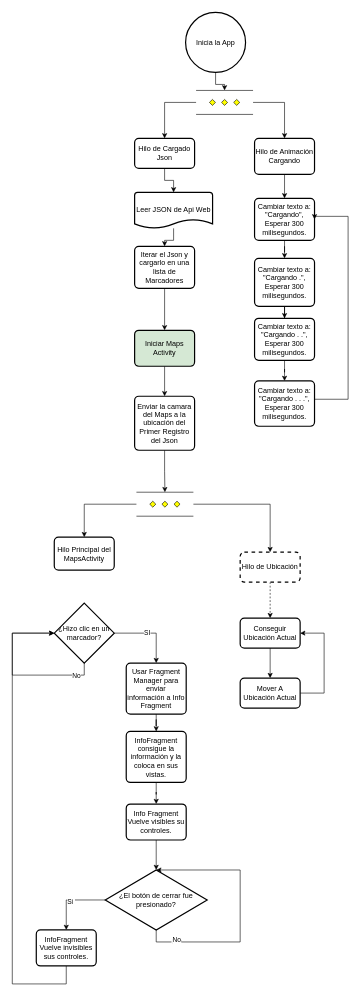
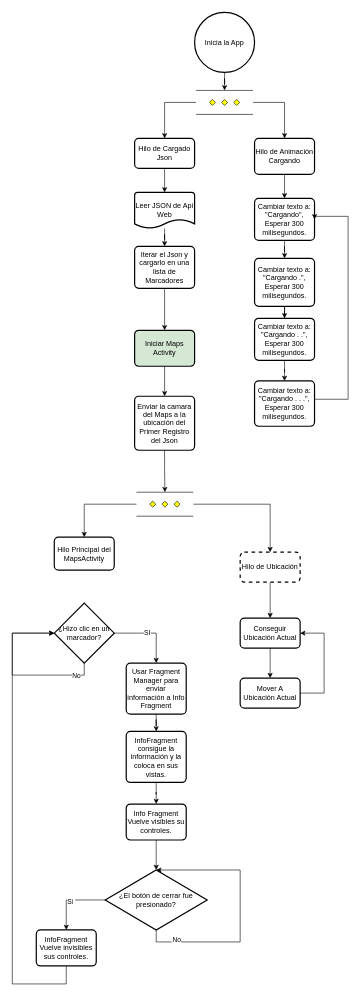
  <mxCell id="0" />
  <mxCell id="1" parent="0" />
  <mxCell id="2" style="edgeStyle=orthogonalEdgeStyle;rounded=0;orthogonalLoop=1;jettySize=auto;html=1;entryX=0.5;entryY=0;entryDx=0;entryDy=0;entryPerimeter=0;" edge="1" parent="1" source="3" target="22"><mxGeometry relative="1" as="geometry" /></mxCell>
- <mxCell id="3" value="Inicia la App" style="strokeWidth=2;html=1;shape=mxgraph.flowchart.start_2;whiteSpace=wrap;" vertex="1" parent="1"><mxGeometry x="309" y="20" width="100" height="100" as="geometry" /></mxCell>
+ <mxCell id="3" value="Inicia la App" style="strokeWidth=2;html=1;shape=mxgraph.flowchart.start_2;whiteSpace=wrap;" vertex="1" parent="1"><mxGeometry x="324" y="20" width="100" height="100" as="geometry" /></mxCell>
  <mxCell id="4" style="edgeStyle=orthogonalEdgeStyle;rounded=0;orthogonalLoop=1;jettySize=auto;html=1;" edge="1" parent="1" source="5" target="9"><mxGeometry relative="1" as="geometry" /></mxCell>
  <mxCell id="5" value="Hilo de Cargado&lt;br&gt;Json" style="rounded=1;whiteSpace=wrap;html=1;absoluteArcSize=1;arcSize=14;strokeWidth=2;" vertex="1" parent="1"><mxGeometry x="224" y="230" width="100" height="50" as="geometry" /></mxCell>
  <mxCell id="6" style="edgeStyle=orthogonalEdgeStyle;rounded=0;orthogonalLoop=1;jettySize=auto;html=1;entryX=0.5;entryY=0;entryDx=0;entryDy=0;" edge="1" parent="1" source="7" target="13"><mxGeometry relative="1" as="geometry" /></mxCell>
  <mxCell id="7" value="Hilo de Animación Cargando" style="rounded=1;whiteSpace=wrap;html=1;absoluteArcSize=1;arcSize=14;strokeWidth=2;" vertex="1" parent="1"><mxGeometry x="424" y="230" width="100" height="60" as="geometry" /></mxCell>
  <mxCell id="8" style="edgeStyle=orthogonalEdgeStyle;rounded=0;orthogonalLoop=1;jettySize=auto;html=1;entryX=0.5;entryY=0;entryDx=0;entryDy=0;" edge="1" parent="1" source="9" target="11"><mxGeometry relative="1" as="geometry" /></mxCell>
- <mxCell id="9" value="Leer JSON de Api Web" style="strokeWidth=2;html=1;shape=mxgraph.flowchart.document2;whiteSpace=wrap;size=0.25;" vertex="1" parent="1"><mxGeometry x="224" y="320" width="130" height="60" as="geometry" /></mxCell>
+ <mxCell id="9" value="Leer JSON de Api Web" style="strokeWidth=2;html=1;shape=mxgraph.flowchart.document2;whiteSpace=wrap;size=0.25;" vertex="1" parent="1"><mxGeometry x="224" y="320" width="100" height="60" as="geometry" /></mxCell>
  <mxCell id="10" style="edgeStyle=orthogonalEdgeStyle;rounded=0;orthogonalLoop=1;jettySize=auto;html=1;entryX=0.5;entryY=0;entryDx=0;entryDy=0;" edge="1" parent="1" source="11" target="24"><mxGeometry relative="1" as="geometry" /></mxCell>
  <mxCell id="11" value="Iterar el Json y cargarlo en una lista de Marcadores" style="rounded=1;whiteSpace=wrap;html=1;absoluteArcSize=1;arcSize=14;strokeWidth=2;" vertex="1" parent="1"><mxGeometry x="224" y="410" width="100" height="70" as="geometry" /></mxCell>
  <mxCell id="12" style="edgeStyle=orthogonalEdgeStyle;rounded=0;orthogonalLoop=1;jettySize=auto;html=1;" edge="1" parent="1" source="13" target="15"><mxGeometry relative="1" as="geometry" /></mxCell>
  <mxCell id="13" value="Cambiar texto a:&lt;br&gt;&quot;Cargando&quot;, Esperar 300 milisegundos." style="rounded=1;whiteSpace=wrap;html=1;absoluteArcSize=1;arcSize=14;strokeWidth=2;" vertex="1" parent="1"><mxGeometry x="424" y="330" width="100" height="70" as="geometry" /></mxCell>
  <mxCell id="14" style="edgeStyle=orthogonalEdgeStyle;rounded=0;orthogonalLoop=1;jettySize=auto;html=1;" edge="1" parent="1" source="15" target="17"><mxGeometry relative="1" as="geometry" /></mxCell>
  <mxCell id="15" value="Cambiar texto a:&lt;br&gt;&quot;Cargando .&quot;, Esperar 300 milisegundos." style="rounded=1;whiteSpace=wrap;html=1;absoluteArcSize=1;arcSize=14;strokeWidth=2;" vertex="1" parent="1"><mxGeometry x="424" y="430" width="100" height="80" as="geometry" /></mxCell>
  <mxCell id="16" style="edgeStyle=orthogonalEdgeStyle;rounded=0;orthogonalLoop=1;jettySize=auto;html=1;" edge="1" parent="1" source="17" target="19"><mxGeometry relative="1" as="geometry" /></mxCell>
  <mxCell id="17" value="Cambiar texto a:&lt;br&gt;&quot;Cargando . .&quot;, Esperar 300 milisegundos." style="rounded=1;whiteSpace=wrap;html=1;absoluteArcSize=1;arcSize=14;strokeWidth=2;" vertex="1" parent="1"><mxGeometry x="424" y="530" width="100" height="70" as="geometry" /></mxCell>
  <mxCell id="18" style="edgeStyle=orthogonalEdgeStyle;rounded=0;orthogonalLoop=1;jettySize=auto;html=1;entryX=1;entryY=0.5;entryDx=0;entryDy=0;" edge="1" parent="1" source="19" target="13"><mxGeometry relative="1" as="geometry"><Array as="points"><mxPoint x="580" y="665" /><mxPoint x="580" y="360" /></Array></mxGeometry></mxCell>
  <mxCell id="19" value="Cambiar texto a:&lt;br&gt;&quot;Cargando . . .&quot;, Esperar 300 milisegundos." style="rounded=1;whiteSpace=wrap;html=1;absoluteArcSize=1;arcSize=14;strokeWidth=2;" vertex="1" parent="1"><mxGeometry x="424" y="634.5" width="100" height="75.5" as="geometry" /></mxCell>
  <mxCell id="20" style="edgeStyle=orthogonalEdgeStyle;rounded=0;orthogonalLoop=1;jettySize=auto;html=1;entryX=0.5;entryY=0;entryDx=0;entryDy=0;" edge="1" parent="1" source="22" target="5"><mxGeometry relative="1" as="geometry" /></mxCell>
  <mxCell id="21" style="edgeStyle=orthogonalEdgeStyle;rounded=0;orthogonalLoop=1;jettySize=auto;html=1;" edge="1" parent="1" source="22" target="7"><mxGeometry relative="1" as="geometry" /></mxCell>
  <mxCell id="22" value="" style="verticalLabelPosition=bottom;verticalAlign=top;html=1;shape=mxgraph.flowchart.parallel_mode;pointerEvents=1" vertex="1" parent="1"><mxGeometry x="326.5" y="150" width="95" height="40" as="geometry" /></mxCell>
  <mxCell id="23" style="edgeStyle=orthogonalEdgeStyle;rounded=0;orthogonalLoop=1;jettySize=auto;html=1;" edge="1" parent="1" source="24" target="26"><mxGeometry relative="1" as="geometry" /></mxCell>
  <mxCell id="24" value="Iniciar Maps Activity" style="rounded=1;whiteSpace=wrap;html=1;absoluteArcSize=1;arcSize=14;strokeWidth=2;fillColor=#d5e8d4;" vertex="1" parent="1"><mxGeometry x="224" y="550" width="100" height="60" as="geometry" /></mxCell>
  <mxCell id="25" style="edgeStyle=orthogonalEdgeStyle;rounded=0;orthogonalLoop=1;jettySize=auto;html=1;entryX=0.5;entryY=0;entryDx=0;entryDy=0;entryPerimeter=0;" edge="1" parent="1" source="26" target="29"><mxGeometry relative="1" as="geometry" /></mxCell>
  <mxCell id="26" value="Enviar la camara del Maps a la ubicación del Primer Registro del Json" style="rounded=1;whiteSpace=wrap;html=1;absoluteArcSize=1;arcSize=14;strokeWidth=2;" vertex="1" parent="1"><mxGeometry x="224" y="660" width="100" height="90" as="geometry" /></mxCell>
  <mxCell id="27" style="edgeStyle=orthogonalEdgeStyle;rounded=0;orthogonalLoop=1;jettySize=auto;html=1;" edge="1" parent="1" source="29" target="31"><mxGeometry relative="1" as="geometry"><Array as="points"><mxPoint x="450" y="840" /><mxPoint x="450" y="945" /></Array></mxGeometry></mxCell>
  <mxCell id="28" style="edgeStyle=orthogonalEdgeStyle;rounded=0;orthogonalLoop=1;jettySize=auto;html=1;entryX=0.5;entryY=0;entryDx=0;entryDy=0;" edge="1" parent="1" source="29" target="36"><mxGeometry relative="1" as="geometry" /></mxCell>
  <mxCell id="29" value="" style="verticalLabelPosition=bottom;verticalAlign=top;html=1;shape=mxgraph.flowchart.parallel_mode;pointerEvents=1" vertex="1" parent="1"><mxGeometry x="227" y="820" width="95" height="40" as="geometry" /></mxCell>
- <mxCell id="30" style="edgeStyle=orthogonalEdgeStyle;rounded=0;orthogonalLoop=1;jettySize=auto;html=1;entryX=0.5;entryY=0;entryDx=0;entryDy=0;dashed=1;" edge="1" parent="1" source="31" target="33"><mxGeometry relative="1" as="geometry" /></mxCell>
+ <mxCell id="30" style="edgeStyle=orthogonalEdgeStyle;rounded=0;orthogonalLoop=1;jettySize=auto;html=1;entryX=0.5;entryY=0;entryDx=0;entryDy=0;" edge="1" parent="1" source="31" target="33"><mxGeometry relative="1" as="geometry" /></mxCell>
  <mxCell id="31" value="Hilo de Ubicación" style="rounded=1;whiteSpace=wrap;html=1;absoluteArcSize=1;arcSize=14;strokeWidth=2;dashed=1;" vertex="1" parent="1"><mxGeometry x="400" y="920" width="100" height="50" as="geometry" /></mxCell>
  <mxCell id="32" style="edgeStyle=orthogonalEdgeStyle;rounded=0;orthogonalLoop=1;jettySize=auto;html=1;" edge="1" parent="1" source="33" target="35"><mxGeometry relative="1" as="geometry" /></mxCell>
  <mxCell id="33" value="Conseguir Ubicación Actual" style="rounded=1;whiteSpace=wrap;html=1;absoluteArcSize=1;arcSize=14;strokeWidth=2;" vertex="1" parent="1"><mxGeometry x="400" y="1030" width="100" height="50" as="geometry" /></mxCell>
  <mxCell id="34" style="edgeStyle=orthogonalEdgeStyle;rounded=0;orthogonalLoop=1;jettySize=auto;html=1;entryX=1;entryY=0.5;entryDx=0;entryDy=0;" edge="1" parent="1" source="35" target="33"><mxGeometry relative="1" as="geometry"><Array as="points"><mxPoint x="540" y="1155" /><mxPoint x="540" y="1055" /></Array></mxGeometry></mxCell>
  <mxCell id="35" value="Mover A Ubicación Actual" style="rounded=1;whiteSpace=wrap;html=1;absoluteArcSize=1;arcSize=14;strokeWidth=2;" vertex="1" parent="1"><mxGeometry x="400" y="1130" width="100" height="50" as="geometry" /></mxCell>
  <mxCell id="36" value="Hilo Principal del&lt;br&gt;MapsActivity" style="rounded=1;whiteSpace=wrap;html=1;absoluteArcSize=1;arcSize=14;strokeWidth=2;" vertex="1" parent="1"><mxGeometry x="90" y="895" width="100" height="55" as="geometry" /></mxCell>
  <mxCell id="37" style="edgeStyle=orthogonalEdgeStyle;rounded=0;orthogonalLoop=1;jettySize=auto;html=1;entryX=0.5;entryY=0;entryDx=0;entryDy=0;" edge="1" parent="1" source="39" target="41"><mxGeometry relative="1" as="geometry" /></mxCell>
  <mxCell id="38" value="SI" style="edgeLabel;html=1;align=center;verticalAlign=middle;resizable=0;points=[];" vertex="1" connectable="0" parent="37"><mxGeometry x="-0.1" y="2" relative="1" as="geometry"><mxPoint as="offset" /></mxGeometry></mxCell>
  <mxCell id="39" value="¿Hizo clic en un marcador?" style="strokeWidth=2;html=1;shape=mxgraph.flowchart.decision;whiteSpace=wrap;" vertex="1" parent="1"><mxGeometry x="90" y="1005" width="100" height="100" as="geometry" /></mxCell>
  <mxCell id="40" style="edgeStyle=orthogonalEdgeStyle;rounded=0;orthogonalLoop=1;jettySize=auto;html=1;" edge="1" parent="1" source="41" target="45"><mxGeometry relative="1" as="geometry" /></mxCell>
  <mxCell id="41" value="Usar Fragment Manager para enviar información a Info Fragment" style="rounded=1;whiteSpace=wrap;html=1;absoluteArcSize=1;arcSize=14;strokeWidth=2;" vertex="1" parent="1"><mxGeometry x="210" y="1105" width="100" height="85" as="geometry" /></mxCell>
  <mxCell id="42" style="edgeStyle=orthogonalEdgeStyle;rounded=0;orthogonalLoop=1;jettySize=auto;html=1;entryX=0;entryY=0.5;entryDx=0;entryDy=0;entryPerimeter=0;" edge="1" parent="1" source="39" target="39"><mxGeometry relative="1" as="geometry"><Array as="points"><mxPoint x="140" y="1125" /><mxPoint x="20" y="1125" /><mxPoint x="20" y="1055" /></Array></mxGeometry></mxCell>
  <mxCell id="43" value="No" style="edgeLabel;html=1;align=center;verticalAlign=middle;resizable=0;points=[];" vertex="1" connectable="0" parent="42"><mxGeometry x="-0.756" y="1" relative="1" as="geometry"><mxPoint as="offset" /></mxGeometry></mxCell>
  <mxCell id="44" style="edgeStyle=orthogonalEdgeStyle;rounded=0;orthogonalLoop=1;jettySize=auto;html=1;" edge="1" parent="1" source="45" target="47"><mxGeometry relative="1" as="geometry" /></mxCell>
  <mxCell id="45" value="InfoFragment consigue la información y la coloca en sus vistas." style="rounded=1;whiteSpace=wrap;html=1;absoluteArcSize=1;arcSize=14;strokeWidth=2;" vertex="1" parent="1"><mxGeometry x="210" y="1219" width="100" height="85" as="geometry" /></mxCell>
  <mxCell id="46" style="edgeStyle=orthogonalEdgeStyle;rounded=0;orthogonalLoop=1;jettySize=auto;html=1;entryX=0.5;entryY=0;entryDx=0;entryDy=0;entryPerimeter=0;" edge="1" parent="1" source="47" target="50"><mxGeometry relative="1" as="geometry" /></mxCell>
  <mxCell id="47" value="Info Fragment Vuelve visibles su controles." style="rounded=1;whiteSpace=wrap;html=1;absoluteArcSize=1;arcSize=14;strokeWidth=2;" vertex="1" parent="1"><mxGeometry x="210" y="1340" width="100" height="60" as="geometry" /></mxCell>
  <mxCell id="48" style="edgeStyle=orthogonalEdgeStyle;rounded=0;orthogonalLoop=1;jettySize=auto;html=1;entryX=0.5;entryY=0;entryDx=0;entryDy=0;" edge="1" parent="1" source="50" target="52"><mxGeometry relative="1" as="geometry" /></mxCell>
  <mxCell id="49" value="Si&amp;nbsp;" style="edgeLabel;html=1;align=center;verticalAlign=middle;resizable=0;points=[];" vertex="1" connectable="0" parent="48"><mxGeometry x="0.009" y="3" relative="1" as="geometry"><mxPoint as="offset" /></mxGeometry></mxCell>
  <mxCell id="50" value="¿El botón de cerrar fue presionado?" style="strokeWidth=2;html=1;shape=mxgraph.flowchart.decision;whiteSpace=wrap;" vertex="1" parent="1"><mxGeometry x="175" y="1450" width="170" height="100" as="geometry" /></mxCell>
  <mxCell id="51" style="edgeStyle=orthogonalEdgeStyle;rounded=0;orthogonalLoop=1;jettySize=auto;html=1;entryX=0;entryY=0.5;entryDx=0;entryDy=0;entryPerimeter=0;" edge="1" parent="1" source="52" target="39"><mxGeometry relative="1" as="geometry"><Array as="points"><mxPoint x="110" y="1640" /><mxPoint x="20" y="1640" /><mxPoint x="20" y="1055" /></Array></mxGeometry></mxCell>
  <mxCell id="52" value="InfoFragment Vuelve invisibles sus controles." style="rounded=1;whiteSpace=wrap;html=1;absoluteArcSize=1;arcSize=14;strokeWidth=2;" vertex="1" parent="1"><mxGeometry x="60" y="1550" width="100" height="60" as="geometry" /></mxCell>
  <mxCell id="53" style="edgeStyle=orthogonalEdgeStyle;rounded=0;orthogonalLoop=1;jettySize=auto;html=1;entryX=0.5;entryY=0;entryDx=0;entryDy=0;entryPerimeter=0;" edge="1" parent="1" source="50" target="50"><mxGeometry relative="1" as="geometry"><Array as="points"><mxPoint x="260" y="1570" /><mxPoint x="400" y="1570" /><mxPoint x="400" y="1450" /></Array></mxGeometry></mxCell>
  <mxCell id="54" value="NO" style="edgeLabel;html=1;align=center;verticalAlign=middle;resizable=0;points=[];" vertex="1" connectable="0" parent="53"><mxGeometry x="-0.748" y="1" relative="1" as="geometry"><mxPoint as="offset" /></mxGeometry></mxCell>
  <mxCell id="55" value="No" style="edgeLabel;html=1;align=center;verticalAlign=middle;resizable=0;points=[];" vertex="1" connectable="0" parent="53"><mxGeometry x="-0.748" y="4" relative="1" as="geometry"><mxPoint as="offset" /></mxGeometry></mxCell>
